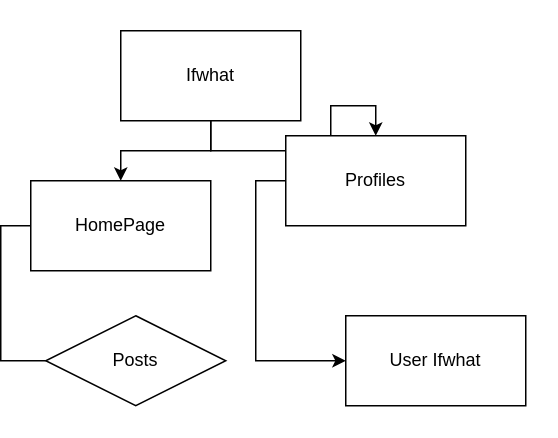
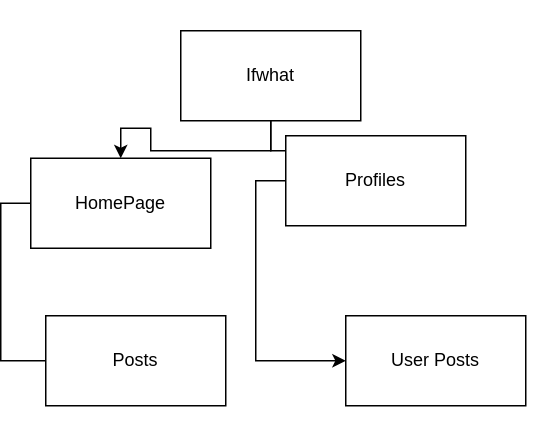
  <mxCell id="0" />
  <mxCell id="1" parent="0" />
  <mxCell id="2" style="edgeStyle=orthogonalEdgeStyle;rounded=0;orthogonalLoop=1;jettySize=auto;html=1;exitX=0.5;exitY=1;exitDx=0;exitDy=0;" edge="1" parent="1" source="4" target="6"><mxGeometry relative="1" as="geometry" /></mxCell>
  <mxCell id="3" style="edgeStyle=orthogonalEdgeStyle;rounded=0;orthogonalLoop=1;jettySize=auto;html=1;exitX=0.5;exitY=1;exitDx=0;exitDy=0;entryX=0.5;entryY=0;entryDx=0;entryDy=0;" edge="1" parent="1" source="4" target="9"><mxGeometry relative="1" as="geometry" /></mxCell>
- <mxCell id="4" value="Ifwhat" style="rounded=0;whiteSpace=wrap;html=1;" vertex="1" parent="1"><mxGeometry x="80" y="20" width="120" height="60" as="geometry" /></mxCell>
+ <mxCell id="4" value="Ifwhat" style="rounded=0;whiteSpace=wrap;html=1;" vertex="1" parent="1"><mxGeometry x="120" y="20" width="120" height="60" as="geometry" /></mxCell>
  <mxCell id="5" style="edgeStyle=orthogonalEdgeStyle;rounded=0;orthogonalLoop=1;jettySize=auto;html=1;exitX=0;exitY=0.5;exitDx=0;exitDy=0;entryX=0;entryY=0.5;entryDx=0;entryDy=0;endArrow=none;" edge="1" parent="1" source="6" target="7"><mxGeometry relative="1" as="geometry" /></mxCell>
- <mxCell id="6" value="HomePage" style="rounded=0;whiteSpace=wrap;html=1;" vertex="1" parent="1"><mxGeometry x="20" y="120" width="120" height="60" as="geometry" /></mxCell>
- <mxCell id="7" value="Posts" style="rhombus;whiteSpace=wrap;html=1;" vertex="1" parent="1"><mxGeometry x="30" y="210" width="120" height="60" as="geometry" /></mxCell>
+ <mxCell id="6" value="HomePage" style="rounded=0;whiteSpace=wrap;html=1;" vertex="1" parent="1"><mxGeometry x="20" y="105" width="120" height="60" as="geometry" /></mxCell>
+ <mxCell id="7" value="Posts" style="rounded=0;whiteSpace=wrap;html=1;" vertex="1" parent="1"><mxGeometry x="30" y="210" width="120" height="60" as="geometry" /></mxCell>
  <mxCell id="8" style="edgeStyle=orthogonalEdgeStyle;rounded=0;orthogonalLoop=1;jettySize=auto;html=1;exitX=0;exitY=0.5;exitDx=0;exitDy=0;entryX=0;entryY=0.5;entryDx=0;entryDy=0;" edge="1" parent="1" source="9" target="10"><mxGeometry relative="1" as="geometry" /></mxCell>
  <mxCell id="9" value="Profiles" style="rounded=0;whiteSpace=wrap;html=1;" vertex="1" parent="1"><mxGeometry x="190" y="90" width="120" height="60" as="geometry" /></mxCell>
- <mxCell id="10" value="User Ifwhat" style="rounded=0;whiteSpace=wrap;html=1;" vertex="1" parent="1"><mxGeometry x="230" y="210" width="120" height="60" as="geometry" /></mxCell>
+ <mxCell id="10" value="User Posts" style="rounded=0;whiteSpace=wrap;html=1;" vertex="1" parent="1"><mxGeometry x="230" y="210" width="120" height="60" as="geometry" /></mxCell>
